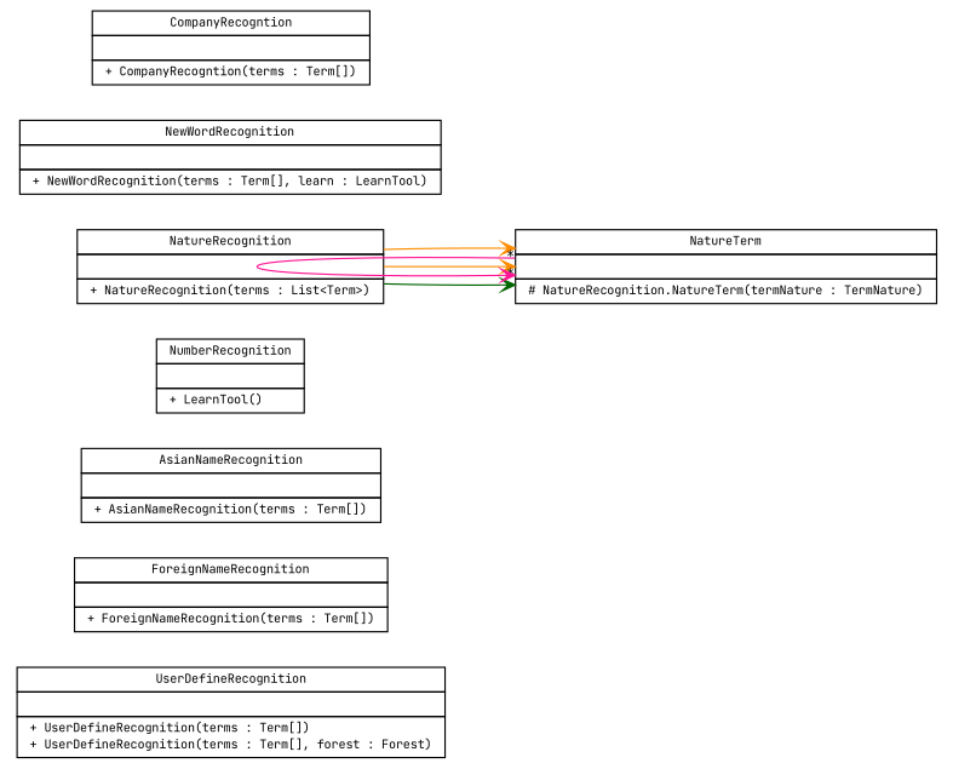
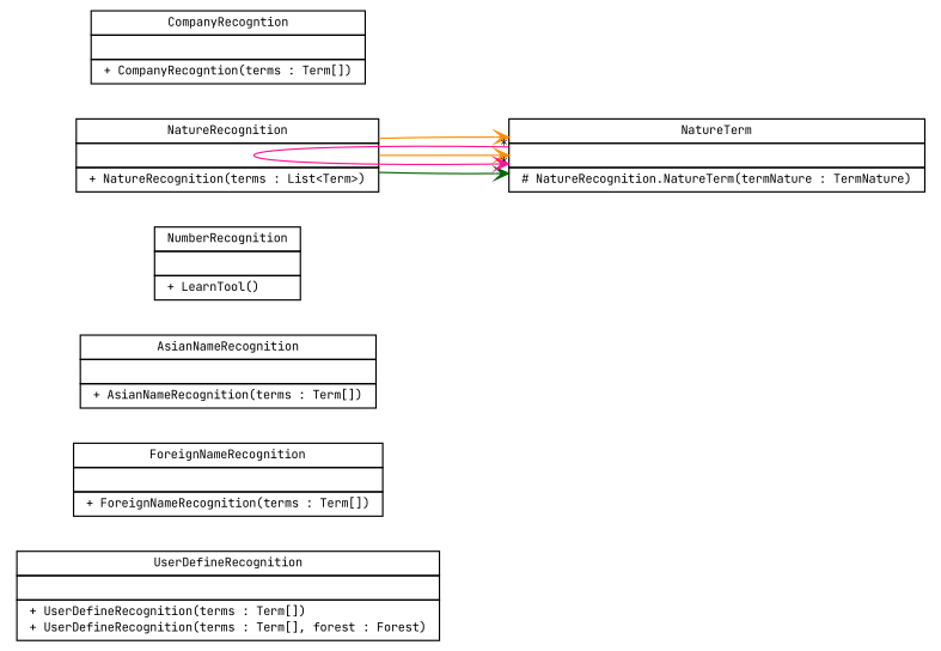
  digraph {
    fontname="JetBrains Mono"
    rankdir=LR
    node [fontcolor=black fontname="JetBrains Mono" fontsize=9.0 shape=plaintext]
    edge [arrowhead=open color=darkorange fontcolor=black fontname="JetBrains Mono" fontsize=10.0 headport=p labelfontname=Helvetica labelfontsize=10 tailport=p]
    n1 [label=<<table border="0" cellborder="1" cellspacing="0" cellpadding="2" port="p" href="./UserDefineRecognition.html"> 		<tr><td><table border="0" cellspacing="0" cellpadding="1"> 			<tr><td> UserDefineRecognition </td></tr> 		</table></td></tr> 		<tr><td><table border="0" cellspacing="0" cellpadding="1"> 			<tr><td align="left">  </td></tr> 		</table></td></tr> 		<tr><td><table border="0" cellspacing="0" cellpadding="1"> 			<tr><td align="left"> + UserDefineRecognition(terms : Term[]) </td></tr> 			<tr><td align="left"> + UserDefineRecognition(terms : Term[], forest : Forest) </td></tr> 		</table></td></tr> 		</table>>]
    n2 [label=<<table border="0" cellborder="1" cellspacing="0" cellpadding="2" port="p" href="./ForeignNameRecognition.html"> 		<tr><td><table border="0" cellspacing="0" cellpadding="1"> 			<tr><td> ForeignNameRecognition </td></tr> 		</table></td></tr> 		<tr><td><table border="0" cellspacing="0" cellpadding="1"> 			<tr><td align="left">  </td></tr> 		</table></td></tr> 		<tr><td><table border="0" cellspacing="0" cellpadding="1"> 			<tr><td align="left"> + ForeignNameRecognition(terms : Term[]) </td></tr> 		</table></td></tr> 		</table>>]
    n3 [label=<<table border="0" cellborder="1" cellspacing="0" cellpadding="2" port="p" href="./AsianNameRecognition.html"> 		<tr><td><table border="0" cellspacing="0" cellpadding="1"> 			<tr><td> AsianNameRecognition </td></tr> 		</table></td></tr> 		<tr><td><table border="0" cellspacing="0" cellpadding="1"> 			<tr><td align="left">  </td></tr> 		</table></td></tr> 		<tr><td><table border="0" cellspacing="0" cellpadding="1"> 			<tr><td align="left"> + AsianNameRecognition(terms : Term[]) </td></tr> 		</table></td></tr> 		</table>>]
    n4 [label=<<table border="0" cellborder="1" cellspacing="0" cellpadding="2" port="p" href="./NumberRecognition.html"> 		<tr><td><table border="0" cellspacing="0" cellpadding="1"> 			<tr><td> NumberRecognition </td></tr> 		</table></td></tr> 		<tr><td><table border="0" cellspacing="0" cellpadding="1"> 			<tr><td align="left">  </td></tr> 		</table></td></tr> 		<tr><td><table border="0" cellspacing="0" cellpadding="1"> 			<tr><td align="left"> + LearnTool() </td></tr> 		</table></td></tr> 		</table>>]
    n5 [label=<<table border="0" cellborder="1" cellspacing="0" cellpadding="2" port="p" href="./NatureRecognition.html"> 		<tr><td><table border="0" cellspacing="0" cellpadding="1"> 			<tr><td> NatureRecognition </td></tr> 		</table></td></tr> 		<tr><td><table border="0" cellspacing="0" cellpadding="1"> 			<tr><td align="left">  </td></tr> 		</table></td></tr> 		<tr><td><table border="0" cellspacing="0" cellpadding="1"> 			<tr><td align="left"> + NatureRecognition(terms : List&lt;Term&gt;) </td></tr> 		</table></td></tr> 		</table>>]
    n6 [label=<<table border="0" cellborder="1" cellspacing="0" cellpadding="2" port="p" href="./NatureRecognition.NatureTerm.html"> 		<tr><td><table border="0" cellspacing="0" cellpadding="1"> 			<tr><td> NatureTerm </td></tr> 		</table></td></tr> 		<tr><td><table border="0" cellspacing="0" cellpadding="1"> 			<tr><td align="left">  </td></tr> 		</table></td></tr> 		<tr><td><table border="0" cellspacing="0" cellpadding="1"> 			<tr><td align="left"> # NatureRecognition.NatureTerm(termNature : TermNature) </td></tr> 		</table></td></tr> 		</table>>]
-   n7 [label=<<table border="0" cellborder="1" cellspacing="0" cellpadding="2" port="p" href="./NewWordRecognition.html"> 		<tr><td><table border="0" cellspacing="0" cellpadding="1"> 			<tr><td> NewWordRecognition </td></tr> 		</table></td></tr> 		<tr><td><table border="0" cellspacing="0" cellpadding="1"> 			<tr><td align="left">  </td></tr> 		</table></td></tr> 		<tr><td><table border="0" cellspacing="0" cellpadding="1"> 			<tr><td align="left"> + NewWordRecognition(terms : Term[], learn : LearnTool) </td></tr> 		</table></td></tr> 		</table>>]
    n8 [label=<<table border="0" cellborder="1" cellspacing="0" cellpadding="2" port="p" href="./CompanyRecogntion.html"> 		<tr><td><table border="0" cellspacing="0" cellpadding="1"> 			<tr><td> CompanyRecogntion </td></tr> 		</table></td></tr> 		<tr><td><table border="0" cellspacing="0" cellpadding="1"> 			<tr><td align="left">  </td></tr> 		</table></td></tr> 		<tr><td><table border="0" cellspacing="0" cellpadding="1"> 			<tr><td align="left"> + CompanyRecogntion(terms : Term[]) </td></tr> 		</table></td></tr> 		</table>>]
    n5 -> n6 [color=darkgreen]
    n5 -> n6 [headlabel="*"]
    n5 -> n6 [headlabel="*"]
    n6 -> n6 [color=deeppink]
  }
